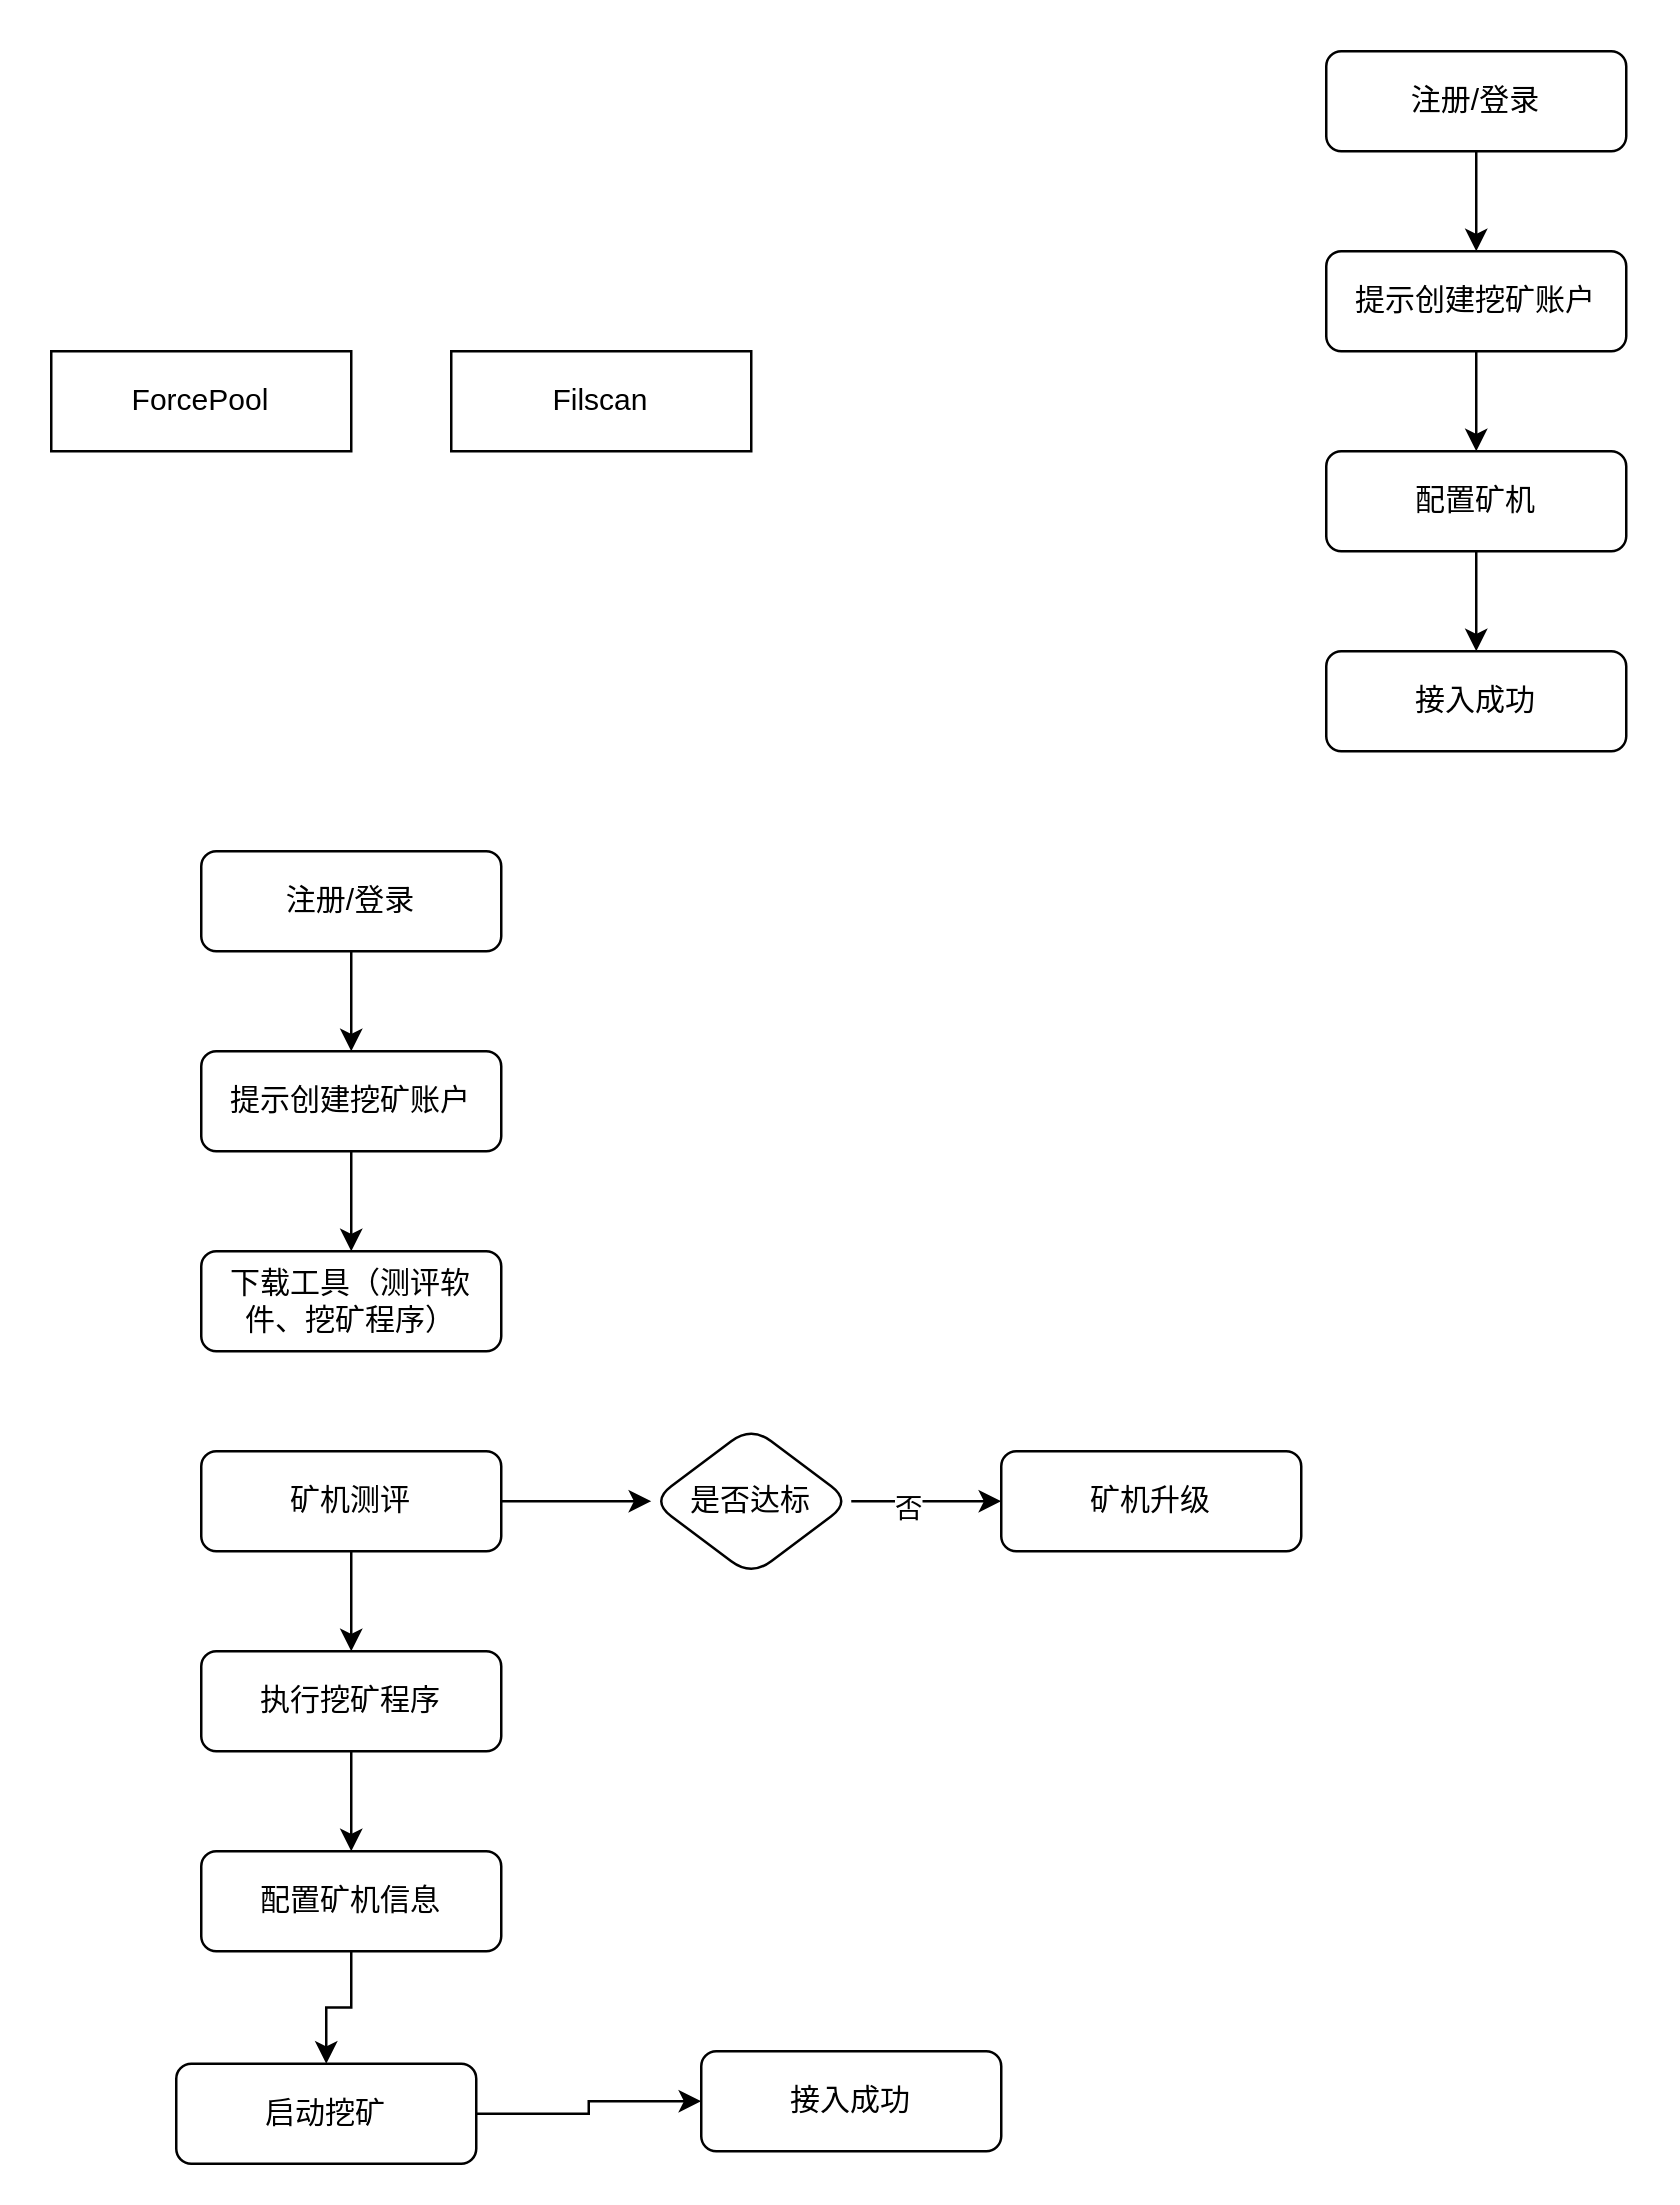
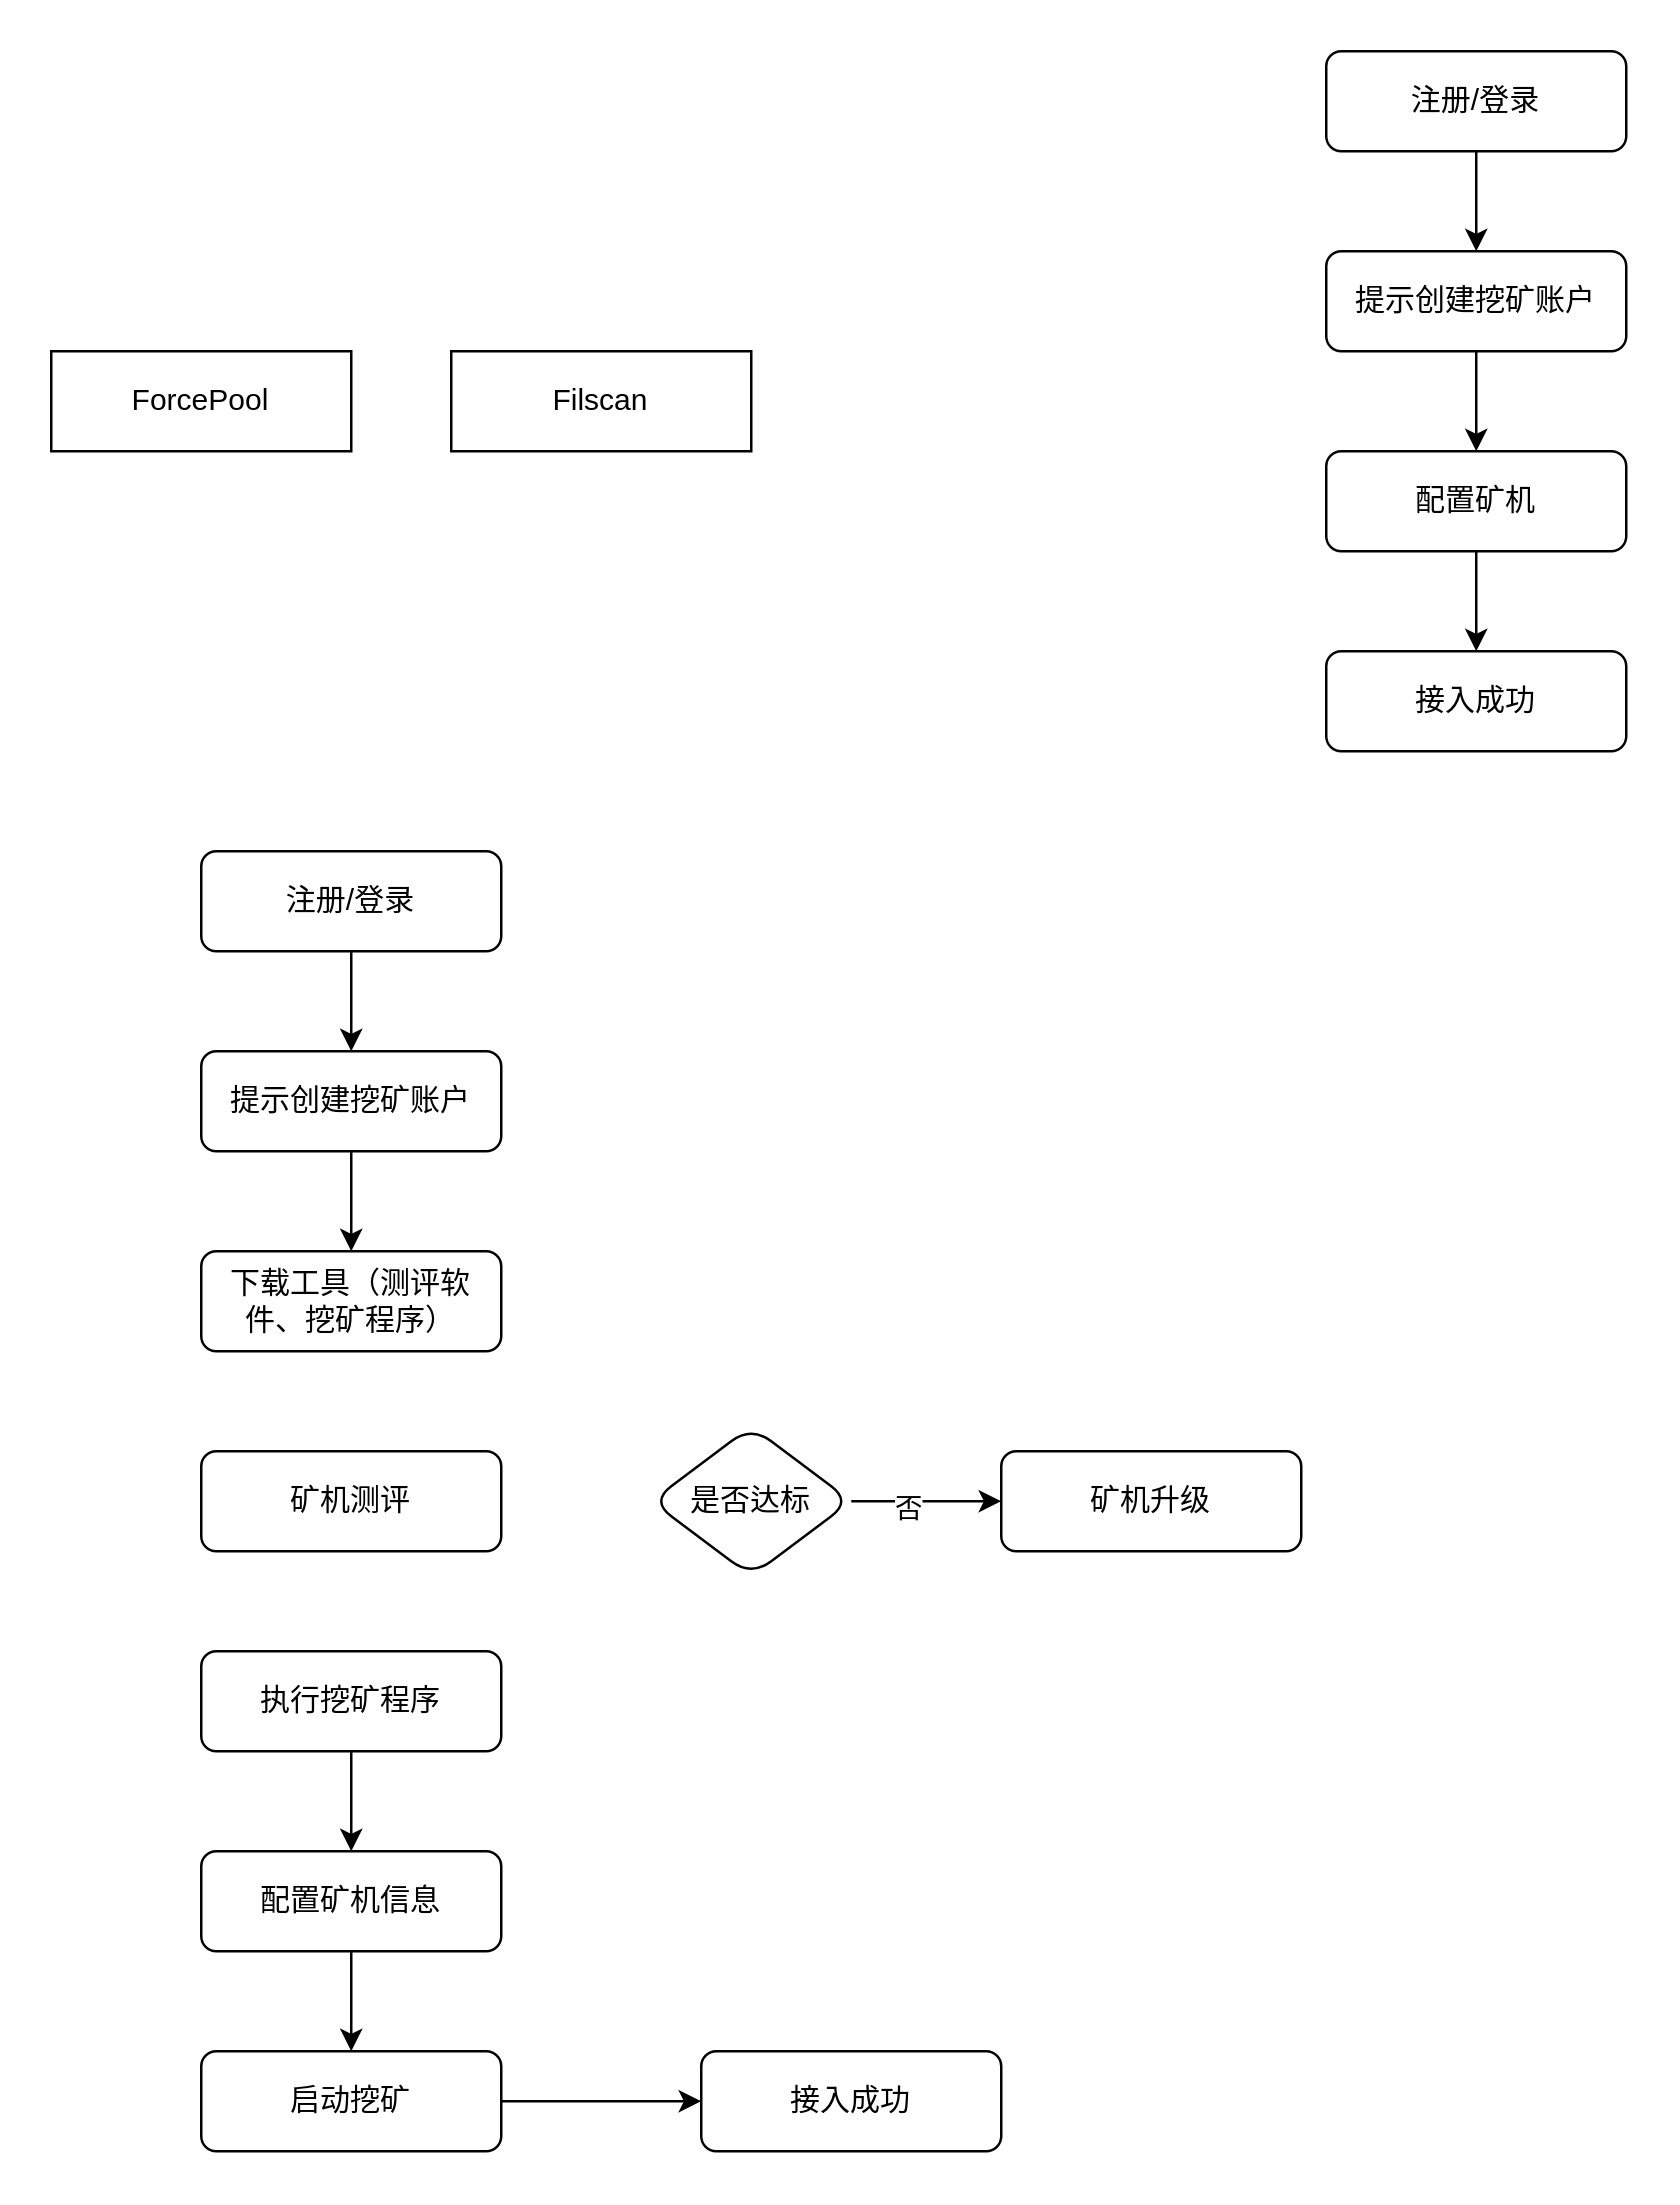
  <mxCell id="0" />
  <mxCell id="1" parent="0" />
  <mxCell id="2" value="" style="edgeStyle=orthogonalEdgeStyle;rounded=0;orthogonalLoop=1;jettySize=auto;html=1;" parent="1" source="3" target="5" edge="1"><mxGeometry relative="1" as="geometry" /></mxCell>
  <mxCell id="3" value="注册/登录" style="rounded=1;whiteSpace=wrap;html=1;" parent="1" vertex="1"><mxGeometry x="530" y="20" width="120" height="40" as="geometry" /></mxCell>
  <mxCell id="4" value="" style="edgeStyle=orthogonalEdgeStyle;rounded=0;orthogonalLoop=1;jettySize=auto;html=1;" parent="1" source="5" target="7" edge="1"><mxGeometry relative="1" as="geometry" /></mxCell>
  <mxCell id="5" value="提示创建挖矿账户" style="whiteSpace=wrap;html=1;rounded=1;" parent="1" vertex="1"><mxGeometry x="530" y="100" width="120" height="40" as="geometry" /></mxCell>
  <mxCell id="6" value="" style="edgeStyle=orthogonalEdgeStyle;rounded=0;orthogonalLoop=1;jettySize=auto;html=1;" parent="1" source="7" target="8" edge="1"><mxGeometry relative="1" as="geometry" /></mxCell>
  <mxCell id="7" value="配置矿机" style="whiteSpace=wrap;html=1;rounded=1;" parent="1" vertex="1"><mxGeometry x="530" y="180" width="120" height="40" as="geometry" /></mxCell>
  <mxCell id="8" value="接入成功" style="whiteSpace=wrap;html=1;rounded=1;" parent="1" vertex="1"><mxGeometry x="530" y="260" width="120" height="40" as="geometry" /></mxCell>
  <mxCell id="9" value="ForcePool" style="rounded=0;whiteSpace=wrap;html=1;" parent="1" vertex="1"><mxGeometry x="20" y="140" width="120" height="40" as="geometry" /></mxCell>
  <mxCell id="10" value="Filscan" style="rounded=0;whiteSpace=wrap;html=1;" parent="1" vertex="1"><mxGeometry x="180" y="140" width="120" height="40" as="geometry" /></mxCell>
  <mxCell id="11" value="" style="edgeStyle=orthogonalEdgeStyle;rounded=0;orthogonalLoop=1;jettySize=auto;html=1;" parent="1" source="12" target="14" edge="1"><mxGeometry relative="1" as="geometry" /></mxCell>
  <mxCell id="12" value="注册/登录" style="rounded=1;whiteSpace=wrap;html=1;" parent="1" vertex="1"><mxGeometry x="80" y="340" width="120" height="40" as="geometry" /></mxCell>
  <mxCell id="13" value="" style="edgeStyle=orthogonalEdgeStyle;rounded=0;orthogonalLoop=1;jettySize=auto;html=1;entryX=0.5;entryY=0;entryDx=0;entryDy=0;" parent="1" source="14" target="15" edge="1"><mxGeometry relative="1" as="geometry"><mxPoint x="140" y="500" as="targetPoint" /></mxGeometry></mxCell>
  <mxCell id="14" value="提示创建挖矿账户" style="whiteSpace=wrap;html=1;rounded=1;" parent="1" vertex="1"><mxGeometry x="80" y="420" width="120" height="40" as="geometry" /></mxCell>
  <mxCell id="15" value="下载工具（测评软件、挖矿程序）" style="whiteSpace=wrap;html=1;rounded=1;" parent="1" vertex="1"><mxGeometry x="80" y="500" width="120" height="40" as="geometry" /></mxCell>
- <mxCell id="16" value="" style="edgeStyle=orthogonalEdgeStyle;rounded=0;orthogonalLoop=1;jettySize=auto;html=1;" parent="1" source="18" target="20" edge="1"><mxGeometry relative="1" as="geometry" /></mxCell>
- <mxCell id="17" value="" style="edgeStyle=orthogonalEdgeStyle;rounded=0;orthogonalLoop=1;jettySize=auto;html=1;" parent="1" source="18" target="23" edge="1"><mxGeometry relative="1" as="geometry" /></mxCell>
  <mxCell id="18" value="矿机测评" style="whiteSpace=wrap;html=1;rounded=1;" parent="1" vertex="1"><mxGeometry x="80" y="580" width="120" height="40" as="geometry" /></mxCell>
  <mxCell id="19" value="" style="edgeStyle=orthogonalEdgeStyle;rounded=0;orthogonalLoop=1;jettySize=auto;html=1;" parent="1" source="20" target="26" edge="1"><mxGeometry relative="1" as="geometry" /></mxCell>
  <mxCell id="20" value="执行挖矿程序" style="whiteSpace=wrap;html=1;rounded=1;" parent="1" vertex="1"><mxGeometry x="80" y="660" width="120" height="40" as="geometry" /></mxCell>
  <mxCell id="21" value="" style="edgeStyle=orthogonalEdgeStyle;rounded=0;orthogonalLoop=1;jettySize=auto;html=1;" parent="1" source="23" target="24" edge="1"><mxGeometry relative="1" as="geometry" /></mxCell>
  <mxCell id="22" value="否" style="edgeLabel;html=1;align=center;verticalAlign=middle;resizable=0;points=[];" parent="21" vertex="1" connectable="0"><mxGeometry x="-0.267" y="-2" relative="1" as="geometry"><mxPoint as="offset" /></mxGeometry></mxCell>
  <mxCell id="23" value="是否达标" style="rhombus;whiteSpace=wrap;html=1;rounded=1;" parent="1" vertex="1"><mxGeometry x="260" y="570" width="80" height="60" as="geometry" /></mxCell>
  <mxCell id="24" value="矿机升级" style="whiteSpace=wrap;html=1;rounded=1;" parent="1" vertex="1"><mxGeometry x="400" y="580" width="120" height="40" as="geometry" /></mxCell>
  <mxCell id="25" value="" style="edgeStyle=orthogonalEdgeStyle;rounded=0;orthogonalLoop=1;jettySize=auto;html=1;" parent="1" source="26" target="28" edge="1"><mxGeometry relative="1" as="geometry" /></mxCell>
  <mxCell id="26" value="配置矿机信息" style="whiteSpace=wrap;html=1;rounded=1;" parent="1" vertex="1"><mxGeometry x="80" y="740" width="120" height="40" as="geometry" /></mxCell>
  <mxCell id="27" value="" style="edgeStyle=orthogonalEdgeStyle;rounded=0;orthogonalLoop=1;jettySize=auto;html=1;" parent="1" source="28" target="29" edge="1"><mxGeometry relative="1" as="geometry" /></mxCell>
- <mxCell id="28" value="启动挖矿" style="whiteSpace=wrap;html=1;rounded=1;" parent="1" vertex="1"><mxGeometry x="70" y="825" width="120" height="40" as="geometry" /></mxCell>
+ <mxCell id="28" value="启动挖矿" style="whiteSpace=wrap;html=1;rounded=1;" parent="1" vertex="1"><mxGeometry x="80" y="820" width="120" height="40" as="geometry" /></mxCell>
  <mxCell id="29" value="接入成功" style="whiteSpace=wrap;html=1;rounded=1;" parent="1" vertex="1"><mxGeometry x="280" y="820" width="120" height="40" as="geometry" /></mxCell>
